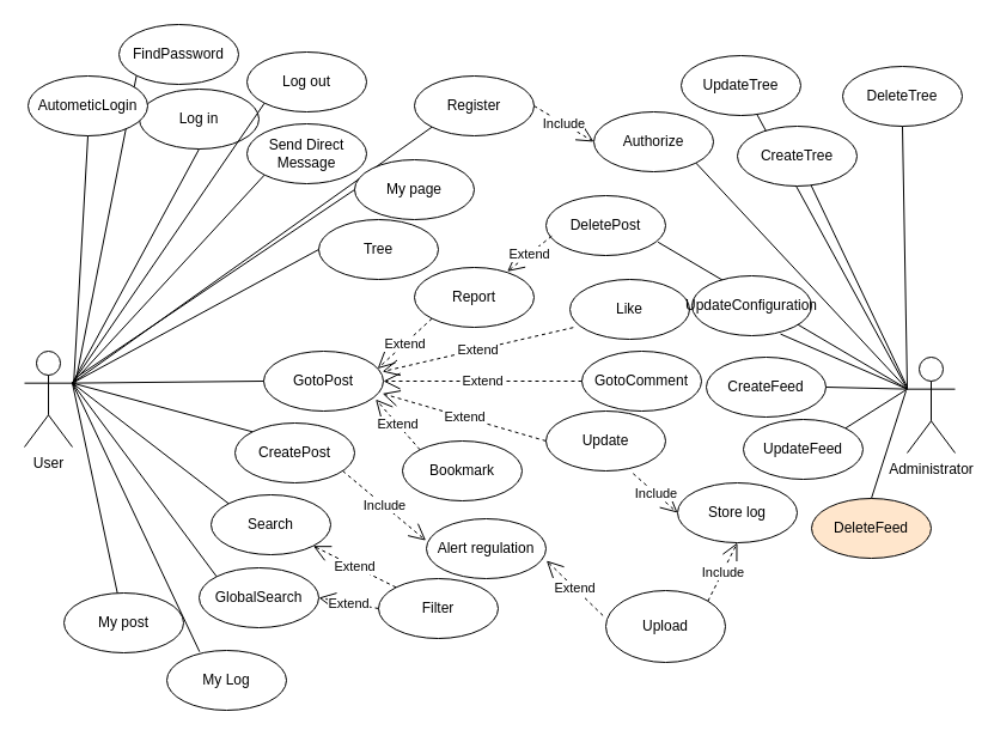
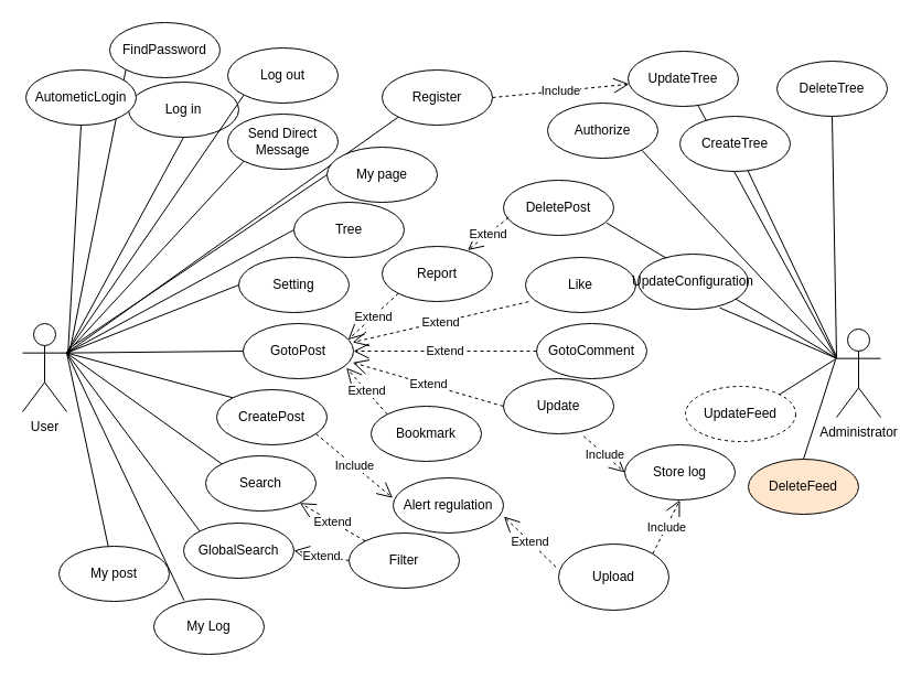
  <mxCell id="0" />
  <mxCell id="1" parent="0" />
  <mxCell id="2" value="User" style="shape=umlActor;verticalLabelPosition=bottom;verticalAlign=top;html=1;" parent="1" vertex="1"><mxGeometry x="20" y="293" width="40" height="80" as="geometry" /></mxCell>
  <mxCell id="3" value="Administrator" style="shape=umlActor;verticalLabelPosition=bottom;verticalAlign=top;html=1;" parent="1" vertex="1"><mxGeometry x="758" y="298" width="40" height="80" as="geometry" /></mxCell>
  <mxCell id="4" value="Register" style="ellipse;whiteSpace=wrap;html=1;" parent="1" vertex="1"><mxGeometry x="346" y="63" width="100" height="50" as="geometry" /></mxCell>
  <mxCell id="5" value="Authorize" style="ellipse;whiteSpace=wrap;html=1;" parent="1" vertex="1"><mxGeometry x="496" y="93" width="100" height="50" as="geometry" /></mxCell>
  <mxCell id="6" value="DeletePost" style="ellipse;whiteSpace=wrap;html=1;" parent="1" vertex="1"><mxGeometry x="456" y="163" width="100" height="50" as="geometry" /></mxCell>
  <mxCell id="7" value="Log in" style="ellipse;whiteSpace=wrap;html=1;" parent="1" vertex="1"><mxGeometry x="116" y="74" width="100" height="50" as="geometry" /></mxCell>
  <mxCell id="8" value="Log out" style="ellipse;whiteSpace=wrap;html=1;" parent="1" vertex="1"><mxGeometry x="206" y="43" width="100" height="50" as="geometry" /></mxCell>
  <mxCell id="9" value="" style="endArrow=none;html=1;rounded=0;entryX=0.5;entryY=1;entryDx=0;entryDy=0;exitX=1;exitY=0.333;exitDx=0;exitDy=0;exitPerimeter=0;" parent="1" source="2" target="7" edge="1"><mxGeometry width="50" height="50" relative="1" as="geometry"><mxPoint x="346" y="383" as="sourcePoint" /><mxPoint x="396" y="333" as="targetPoint" /></mxGeometry></mxCell>
  <mxCell id="10" value="Filter" style="ellipse;whiteSpace=wrap;html=1;" parent="1" vertex="1"><mxGeometry x="316" y="483" width="100" height="50" as="geometry" /></mxCell>
- <mxCell id="11" value="Search" style="ellipse;whiteSpace=wrap;html=1;" parent="1" vertex="1"><mxGeometry x="176" y="413" width="100" height="50" as="geometry" /></mxCell>
+ <mxCell id="11" value="Search" style="ellipse;whiteSpace=wrap;html=1;" parent="1" vertex="1"><mxGeometry x="186" y="413" width="100" height="50" as="geometry" /></mxCell>
  <mxCell id="12" value="" style="endArrow=none;html=1;rounded=0;entryX=0;entryY=1;entryDx=0;entryDy=0;exitX=1;exitY=0.333;exitDx=0;exitDy=0;exitPerimeter=0;" parent="1" source="2" target="4" edge="1"><mxGeometry width="50" height="50" relative="1" as="geometry"><mxPoint x="86" y="329.667" as="sourcePoint" /><mxPoint x="172" y="182" as="targetPoint" /></mxGeometry></mxCell>
- <mxCell id="13" value="Include" style="endArrow=open;endSize=12;dashed=1;html=1;rounded=0;exitX=1;exitY=0.5;exitDx=0;exitDy=0;entryX=0;entryY=0.5;entryDx=0;entryDy=0;" parent="1" source="4" target="5" edge="1"><mxGeometry width="160" relative="1" as="geometry"><mxPoint x="290" y="313" as="sourcePoint" /><mxPoint x="450" y="313" as="targetPoint" /></mxGeometry></mxCell>
+ <mxCell id="13" value="Include" style="endArrow=open;endSize=12;dashed=1;html=1;rounded=0;exitX=1;exitY=0.5;exitDx=0;exitDy=0;" parent="1" source="4" target="62" edge="1"><mxGeometry width="160" relative="1" as="geometry"><mxPoint x="290" y="313" as="sourcePoint" /><mxPoint x="450" y="313" as="targetPoint" /></mxGeometry></mxCell>
  <mxCell id="14" value="" style="endArrow=none;html=1;rounded=0;entryX=1;entryY=1;entryDx=0;entryDy=0;exitX=0;exitY=0.333;exitDx=0;exitDy=0;exitPerimeter=0;" parent="1" source="3" target="5" edge="1"><mxGeometry width="50" height="50" relative="1" as="geometry"><mxPoint x="148" y="334.667" as="sourcePoint" /><mxPoint x="234" y="187" as="targetPoint" /></mxGeometry></mxCell>
  <mxCell id="15" value="" style="endArrow=none;html=1;rounded=0;entryX=0;entryY=1;entryDx=0;entryDy=0;exitX=1;exitY=0.333;exitDx=0;exitDy=0;exitPerimeter=0;" parent="1" source="2" target="8" edge="1"><mxGeometry width="50" height="50" relative="1" as="geometry"><mxPoint x="86" y="329.667" as="sourcePoint" /><mxPoint x="172" y="182" as="targetPoint" /></mxGeometry></mxCell>
  <mxCell id="16" value="" style="endArrow=none;html=1;rounded=0;entryX=0;entryY=0;entryDx=0;entryDy=0;exitX=1;exitY=0.333;exitDx=0;exitDy=0;exitPerimeter=0;" parent="1" source="2" target="11" edge="1"><mxGeometry width="50" height="50" relative="1" as="geometry"><mxPoint x="96" y="343" as="sourcePoint" /><mxPoint x="260.645" y="215.678" as="targetPoint" /></mxGeometry></mxCell>
  <mxCell id="17" value="Extend" style="endArrow=open;endSize=12;dashed=1;html=1;rounded=0;exitX=0;exitY=0;exitDx=0;exitDy=0;entryX=1;entryY=1;entryDx=0;entryDy=0;" parent="1" source="10" target="11" edge="1"><mxGeometry width="160" relative="1" as="geometry"><mxPoint x="266" y="158" as="sourcePoint" /><mxPoint x="506" y="128" as="targetPoint" /></mxGeometry></mxCell>
  <mxCell id="18" value="My post" style="ellipse;whiteSpace=wrap;html=1;" parent="1" vertex="1"><mxGeometry x="53" y="495" width="100" height="50" as="geometry" /></mxCell>
  <mxCell id="19" value="Send Direct Message" style="ellipse;whiteSpace=wrap;html=1;" parent="1" vertex="1"><mxGeometry x="206" y="103" width="100" height="50" as="geometry" /></mxCell>
  <mxCell id="20" value="" style="endArrow=none;html=1;rounded=0;exitX=1;exitY=0.333;exitDx=0;exitDy=0;exitPerimeter=0;" parent="1" source="2" target="18" edge="1"><mxGeometry width="50" height="50" relative="1" as="geometry"><mxPoint x="106" y="333" as="sourcePoint" /><mxPoint x="196" y="288" as="targetPoint" /></mxGeometry></mxCell>
  <mxCell id="21" value="" style="endArrow=none;html=1;rounded=0;entryX=0;entryY=1;entryDx=0;entryDy=0;exitX=1;exitY=0.333;exitDx=0;exitDy=0;exitPerimeter=0;" parent="1" source="2" target="19" edge="1"><mxGeometry width="50" height="50" relative="1" as="geometry"><mxPoint x="86" y="329.667" as="sourcePoint" /><mxPoint x="266" y="343" as="targetPoint" /></mxGeometry></mxCell>
  <mxCell id="22" value="GotoPost" style="ellipse;whiteSpace=wrap;html=1;" parent="1" vertex="1"><mxGeometry x="220" y="293" width="100" height="50" as="geometry" /></mxCell>
  <mxCell id="23" value="CreatePost" style="ellipse;whiteSpace=wrap;html=1;" parent="1" vertex="1"><mxGeometry x="196" y="353" width="100" height="50" as="geometry" /></mxCell>
  <mxCell id="24" value="" style="endArrow=none;html=1;rounded=0;entryX=0;entryY=0.5;entryDx=0;entryDy=0;exitX=1;exitY=0.333;exitDx=0;exitDy=0;exitPerimeter=0;" parent="1" source="2" target="22" edge="1"><mxGeometry width="50" height="50" relative="1" as="geometry"><mxPoint x="86" y="329.667" as="sourcePoint" /><mxPoint x="230.645" y="360.322" as="targetPoint" /></mxGeometry></mxCell>
  <mxCell id="25" value="" style="endArrow=none;html=1;rounded=0;entryX=0;entryY=0;entryDx=0;entryDy=0;exitX=1;exitY=0.333;exitDx=0;exitDy=0;exitPerimeter=0;" parent="1" source="2" target="23" edge="1"><mxGeometry width="50" height="50" relative="1" as="geometry"><mxPoint x="96" y="339.667" as="sourcePoint" /><mxPoint x="240.645" y="370.322" as="targetPoint" /></mxGeometry></mxCell>
  <mxCell id="26" value="Report" style="ellipse;whiteSpace=wrap;html=1;" parent="1" vertex="1"><mxGeometry x="346" y="223" width="100" height="50" as="geometry" /></mxCell>
  <mxCell id="27" value="Update" style="ellipse;whiteSpace=wrap;html=1;" parent="1" vertex="1"><mxGeometry x="456" y="343" width="100" height="50" as="geometry" /></mxCell>
  <mxCell id="28" value="GotoComment" style="ellipse;whiteSpace=wrap;html=1;" parent="1" vertex="1"><mxGeometry x="486" y="293" width="100" height="50" as="geometry" /></mxCell>
  <mxCell id="29" value="Like" style="ellipse;whiteSpace=wrap;html=1;" parent="1" vertex="1"><mxGeometry x="476" y="233" width="100" height="50" as="geometry" /></mxCell>
  <mxCell id="30" value="Bookmark" style="ellipse;whiteSpace=wrap;html=1;" parent="1" vertex="1"><mxGeometry x="336" y="368" width="100" height="50" as="geometry" /></mxCell>
  <mxCell id="31" value="" style="endArrow=none;html=1;rounded=0;entryX=0.936;entryY=0.776;entryDx=0;entryDy=0;exitX=0;exitY=0.333;exitDx=0;exitDy=0;exitPerimeter=0;entryPerimeter=0;" parent="1" source="3" target="6" edge="1"><mxGeometry width="50" height="50" relative="1" as="geometry"><mxPoint x="718" y="378" as="sourcePoint" /><mxPoint x="653.355" y="150.678" as="targetPoint" /></mxGeometry></mxCell>
  <mxCell id="32" value="Extend" style="endArrow=open;endSize=12;dashed=1;html=1;rounded=0;exitX=0;exitY=1;exitDx=0;exitDy=0;entryX=0.952;entryY=0.292;entryDx=0;entryDy=0;entryPerimeter=0;" parent="1" source="26" target="22" edge="1"><mxGeometry width="160" relative="1" as="geometry"><mxPoint x="396" y="328" as="sourcePoint" /><mxPoint x="336" y="328" as="targetPoint" /></mxGeometry></mxCell>
  <mxCell id="33" value="Extend" style="endArrow=open;endSize=12;dashed=1;html=1;rounded=0;exitX=0;exitY=0.5;exitDx=0;exitDy=0;entryX=0.992;entryY=0.708;entryDx=0;entryDy=0;entryPerimeter=0;" parent="1" source="27" target="22" edge="1"><mxGeometry width="160" relative="1" as="geometry"><mxPoint x="406" y="338" as="sourcePoint" /><mxPoint x="346" y="463" as="targetPoint" /></mxGeometry></mxCell>
  <mxCell id="34" value="Extend" style="endArrow=open;endSize=12;dashed=1;html=1;rounded=0;exitX=0;exitY=0.5;exitDx=0;exitDy=0;entryX=1;entryY=0.5;entryDx=0;entryDy=0;" parent="1" source="28" target="22" edge="1"><mxGeometry width="160" relative="1" as="geometry"><mxPoint x="416" y="348" as="sourcePoint" /><mxPoint x="356" y="348" as="targetPoint" /></mxGeometry></mxCell>
  <mxCell id="35" value="Extend" style="endArrow=open;endSize=12;dashed=1;html=1;rounded=0;exitX=0.028;exitY=0.804;exitDx=0;exitDy=0;entryX=0.992;entryY=0.34;entryDx=0;entryDy=0;entryPerimeter=0;exitPerimeter=0;" parent="1" source="29" target="22" edge="1"><mxGeometry width="160" relative="1" as="geometry"><mxPoint x="426" y="358" as="sourcePoint" /><mxPoint x="366" y="358" as="targetPoint" /></mxGeometry></mxCell>
  <mxCell id="36" value="Extend" style="endArrow=open;endSize=12;dashed=1;html=1;rounded=0;exitX=0;exitY=0;exitDx=0;exitDy=0;entryX=0.936;entryY=0.804;entryDx=0;entryDy=0;entryPerimeter=0;" parent="1" source="30" target="22" edge="1"><mxGeometry width="160" relative="1" as="geometry"><mxPoint x="436" y="368" as="sourcePoint" /><mxPoint x="376" y="368" as="targetPoint" /></mxGeometry></mxCell>
  <mxCell id="37" value="Extend" style="endArrow=open;endSize=12;dashed=1;html=1;rounded=0;exitX=0.048;exitY=0.676;exitDx=0;exitDy=0;entryX=0.776;entryY=0.068;entryDx=0;entryDy=0;entryPerimeter=0;exitPerimeter=0;" parent="1" source="6" target="26" edge="1"><mxGeometry width="160" relative="1" as="geometry"><mxPoint x="446" y="378" as="sourcePoint" /><mxPoint x="386" y="378" as="targetPoint" /></mxGeometry></mxCell>
  <mxCell id="38" value="Store log" style="ellipse;whiteSpace=wrap;html=1;" parent="1" vertex="1"><mxGeometry x="566" y="403" width="100" height="50" as="geometry" /></mxCell>
  <mxCell id="39" value="Include" style="endArrow=open;endSize=12;dashed=1;html=1;rounded=0;exitX=0.728;exitY=1.044;exitDx=0;exitDy=0;entryX=0;entryY=0.5;entryDx=0;entryDy=0;exitPerimeter=0;" parent="1" source="27" target="38" edge="1"><mxGeometry width="160" relative="1" as="geometry"><mxPoint x="296" y="148" as="sourcePoint" /><mxPoint x="506" y="128" as="targetPoint" /></mxGeometry></mxCell>
  <mxCell id="40" value="Alert regulation" style="ellipse;whiteSpace=wrap;html=1;" parent="1" vertex="1"><mxGeometry x="356" y="433" width="100" height="50" as="geometry" /></mxCell>
  <mxCell id="41" value="Upload" style="ellipse;whiteSpace=wrap;html=1;" parent="1" vertex="1"><mxGeometry x="506" y="493" width="100" height="60" as="geometry" /></mxCell>
  <mxCell id="42" value="Include" style="endArrow=open;endSize=12;dashed=1;html=1;rounded=0;exitX=0.9;exitY=0.8;exitDx=0;exitDy=0;entryX=-0.004;entryY=0.364;entryDx=0;entryDy=0;exitPerimeter=0;entryPerimeter=0;" parent="1" source="23" target="40" edge="1"><mxGeometry width="160" relative="1" as="geometry"><mxPoint x="296" y="148" as="sourcePoint" /><mxPoint x="506" y="128" as="targetPoint" /></mxGeometry></mxCell>
  <mxCell id="43" value="Extend" style="endArrow=open;endSize=12;dashed=1;html=1;rounded=0;exitX=-0.024;exitY=0.348;exitDx=0;exitDy=0;entryX=1.004;entryY=0.7;entryDx=0;entryDy=0;entryPerimeter=0;exitPerimeter=0;" parent="1" source="41" target="40" edge="1"><mxGeometry width="160" relative="1" as="geometry"><mxPoint x="456" y="398" as="sourcePoint" /><mxPoint x="335.2" y="348.4" as="targetPoint" /></mxGeometry></mxCell>
  <mxCell id="44" value="Include" style="endArrow=open;endSize=12;dashed=1;html=1;rounded=0;exitX=1;exitY=0;exitDx=0;exitDy=0;entryX=0.5;entryY=1;entryDx=0;entryDy=0;" parent="1" source="41" target="38" edge="1"><mxGeometry width="160" relative="1" as="geometry"><mxPoint x="528.8" y="425.2" as="sourcePoint" /><mxPoint x="573.2" y="576" as="targetPoint" /></mxGeometry></mxCell>
  <mxCell id="45" value="Tree" style="ellipse;whiteSpace=wrap;html=1;" parent="1" vertex="1"><mxGeometry x="266" y="183" width="100" height="50" as="geometry" /></mxCell>
+ <mxCell id="46" value="Setting" style="ellipse;whiteSpace=wrap;html=1;" parent="1" vertex="1"><mxGeometry x="216" y="233" width="100" height="50" as="geometry" /></mxCell>
  <mxCell id="47" value="" style="endArrow=none;html=1;rounded=0;exitX=1;exitY=0.333;exitDx=0;exitDy=0;exitPerimeter=0;entryX=0;entryY=0.5;entryDx=0;entryDy=0;" parent="1" source="2" target="45" edge="1"><mxGeometry width="50" height="50" relative="1" as="geometry"><mxPoint x="70" y="329.667" as="sourcePoint" /><mxPoint x="120.615" y="563.145" as="targetPoint" /></mxGeometry></mxCell>
+ <mxCell id="48" value="" style="endArrow=none;html=1;rounded=0;exitX=1;exitY=0.333;exitDx=0;exitDy=0;exitPerimeter=0;entryX=0;entryY=0.5;entryDx=0;entryDy=0;" parent="1" source="2" target="46" edge="1"><mxGeometry width="50" height="50" relative="1" as="geometry"><mxPoint x="70" y="329.667" as="sourcePoint" /><mxPoint x="120.615" y="563.145" as="targetPoint" /></mxGeometry></mxCell>
  <mxCell id="49" value="My page" style="ellipse;whiteSpace=wrap;html=1;" parent="1" vertex="1"><mxGeometry x="296" y="133" width="100" height="50" as="geometry" /></mxCell>
  <mxCell id="50" value="" style="endArrow=none;html=1;rounded=0;" parent="1" edge="1"><mxGeometry width="50" height="50" relative="1" as="geometry"><mxPoint x="66" y="313" as="sourcePoint" /><mxPoint x="296" y="158" as="targetPoint" /></mxGeometry></mxCell>
  <mxCell id="51" value="My Log" style="ellipse;whiteSpace=wrap;html=1;" parent="1" vertex="1"><mxGeometry x="139" y="543" width="100" height="50" as="geometry" /></mxCell>
  <mxCell id="52" value="" style="endArrow=none;html=1;rounded=0;exitX=1;exitY=0.333;exitDx=0;exitDy=0;exitPerimeter=0;entryX=0.274;entryY=0.024;entryDx=0;entryDy=0;entryPerimeter=0;" parent="1" source="2" target="51" edge="1"><mxGeometry width="50" height="50" relative="1" as="geometry"><mxPoint x="70" y="329.667" as="sourcePoint" /><mxPoint x="119.638" y="523.203" as="targetPoint" /></mxGeometry></mxCell>
  <mxCell id="53" value="UpdateConfiguration" style="ellipse;whiteSpace=wrap;html=1;" vertex="1" parent="1"><mxGeometry x="578" y="230" width="100" height="50" as="geometry" /></mxCell>
  <mxCell id="54" value="GlobalSearch" style="ellipse;whiteSpace=wrap;html=1;" vertex="1" parent="1"><mxGeometry x="166" y="474" width="100" height="50" as="geometry" /></mxCell>
  <mxCell id="55" value="Extend" style="endArrow=open;endSize=12;dashed=1;html=1;rounded=0;exitX=0;exitY=0.5;exitDx=0;exitDy=0;entryX=1;entryY=0.5;entryDx=0;entryDy=0;" edge="1" parent="1" source="10" target="54"><mxGeometry width="160" relative="1" as="geometry"><mxPoint x="340.645" y="500.322" as="sourcePoint" /><mxPoint x="281.355" y="465.678" as="targetPoint" /></mxGeometry></mxCell>
  <mxCell id="56" value="" style="endArrow=none;html=1;rounded=0;entryX=0;entryY=0;entryDx=0;entryDy=0;exitX=1;exitY=0.333;exitDx=0;exitDy=0;exitPerimeter=0;" edge="1" parent="1" source="2" target="54"><mxGeometry width="50" height="50" relative="1" as="geometry"><mxPoint x="70" y="329.667" as="sourcePoint" /><mxPoint x="210.645" y="430.322" as="targetPoint" /></mxGeometry></mxCell>
  <mxCell id="57" value="" style="endArrow=none;html=1;rounded=0;entryX=0.74;entryY=0.972;entryDx=0;entryDy=0;exitX=0;exitY=0.333;exitDx=0;exitDy=0;exitPerimeter=0;entryPerimeter=0;" edge="1" parent="1" source="3" target="53"><mxGeometry width="50" height="50" relative="1" as="geometry"><mxPoint x="768" y="334.667" as="sourcePoint" /><mxPoint x="566" y="198" as="targetPoint" /></mxGeometry></mxCell>
  <mxCell id="58" value="FindPassword" style="ellipse;whiteSpace=wrap;html=1;" vertex="1" parent="1"><mxGeometry x="99" y="20" width="100" height="50" as="geometry" /></mxCell>
  <mxCell id="59" value="" style="endArrow=none;html=1;rounded=0;entryX=0;entryY=1;entryDx=0;entryDy=0;" edge="1" parent="1" target="58"><mxGeometry width="50" height="50" relative="1" as="geometry"><mxPoint x="62" y="322" as="sourcePoint" /><mxPoint x="119.4" y="185.2" as="targetPoint" /></mxGeometry></mxCell>
  <mxCell id="60" value="AutometicLogin" style="ellipse;whiteSpace=wrap;html=1;" vertex="1" parent="1"><mxGeometry x="23" y="63" width="100" height="50" as="geometry" /></mxCell>
  <mxCell id="61" value="" style="endArrow=none;html=1;rounded=0;entryX=0.5;entryY=1;entryDx=0;entryDy=0;" edge="1" parent="1" target="60"><mxGeometry width="50" height="50" relative="1" as="geometry"><mxPoint x="61" y="322" as="sourcePoint" /><mxPoint x="123.645" y="72.678" as="targetPoint" /></mxGeometry></mxCell>
  <mxCell id="62" value="UpdateTree" style="ellipse;whiteSpace=wrap;html=1;" vertex="1" parent="1"><mxGeometry x="569" y="46" width="100" height="50" as="geometry" /></mxCell>
  <mxCell id="63" value="DeleteTree" style="ellipse;whiteSpace=wrap;html=1;" vertex="1" parent="1"><mxGeometry x="704" y="55" width="100" height="50" as="geometry" /></mxCell>
  <mxCell id="64" value="" style="endArrow=none;html=1;rounded=0;" edge="1" parent="1" target="67"><mxGeometry width="50" height="50" relative="1" as="geometry"><mxPoint x="758" y="323" as="sourcePoint" /><mxPoint x="591.355" y="145.678" as="targetPoint" /></mxGeometry></mxCell>
  <mxCell id="65" value="" style="endArrow=none;html=1;rounded=0;entryX=0.634;entryY=0.984;entryDx=0;entryDy=0;exitX=0;exitY=0.333;exitDx=0;exitDy=0;exitPerimeter=0;entryPerimeter=0;" edge="1" parent="1" source="3" target="62"><mxGeometry width="50" height="50" relative="1" as="geometry"><mxPoint x="778" y="344.667" as="sourcePoint" /><mxPoint x="601.355" y="155.678" as="targetPoint" /></mxGeometry></mxCell>
  <mxCell id="66" value="" style="endArrow=none;html=1;rounded=0;entryX=0.5;entryY=1;entryDx=0;entryDy=0;" edge="1" parent="1" target="63"><mxGeometry width="50" height="50" relative="1" as="geometry"><mxPoint x="758" y="324" as="sourcePoint" /><mxPoint x="611.355" y="165.678" as="targetPoint" /></mxGeometry></mxCell>
  <mxCell id="67" value="CreateTree" style="ellipse;whiteSpace=wrap;html=1;" vertex="1" parent="1"><mxGeometry x="616" y="105" width="100" height="50" as="geometry" /></mxCell>
- <mxCell id="68" value="CreateFeed" style="ellipse;whiteSpace=wrap;html=1;" vertex="1" parent="1"><mxGeometry x="590" y="298" width="100" height="50" as="geometry" /></mxCell>
- <mxCell id="69" value="UpdateFeed" style="ellipse;whiteSpace=wrap;html=1;" vertex="1" parent="1"><mxGeometry x="621" y="350" width="100" height="50" as="geometry" /></mxCell>
+ <mxCell id="69" value="UpdateFeed" style="ellipse;whiteSpace=wrap;html=1;dashed=1;" vertex="1" parent="1"><mxGeometry x="621" y="350" width="100" height="50" as="geometry" /></mxCell>
  <mxCell id="70" value="DeleteFeed" style="ellipse;whiteSpace=wrap;html=1;fillColor=#ffe6cc;" vertex="1" parent="1"><mxGeometry x="678" y="416" width="100" height="50" as="geometry" /></mxCell>
- <mxCell id="71" value="" style="endArrow=none;html=1;rounded=0;entryX=1;entryY=0.5;entryDx=0;entryDy=0;exitX=0;exitY=0.333;exitDx=0;exitDy=0;exitPerimeter=0;" edge="1" parent="1" source="3" target="68"><mxGeometry width="50" height="50" relative="1" as="geometry"><mxPoint x="768" y="334.667" as="sourcePoint" /><mxPoint x="662" y="288.6" as="targetPoint" /></mxGeometry></mxCell>
  <mxCell id="72" value="" style="endArrow=none;html=1;rounded=0;entryX=1;entryY=0;entryDx=0;entryDy=0;exitX=0;exitY=0.333;exitDx=0;exitDy=0;exitPerimeter=0;" edge="1" parent="1" source="3" target="69"><mxGeometry width="50" height="50" relative="1" as="geometry"><mxPoint x="778" y="344.667" as="sourcePoint" /><mxPoint x="672" y="298.6" as="targetPoint" /></mxGeometry></mxCell>
  <mxCell id="73" value="" style="endArrow=none;html=1;rounded=0;entryX=0.5;entryY=0;entryDx=0;entryDy=0;" edge="1" parent="1" target="70"><mxGeometry width="50" height="50" relative="1" as="geometry"><mxPoint x="757" y="326" as="sourcePoint" /><mxPoint x="682" y="308.6" as="targetPoint" /></mxGeometry></mxCell>
